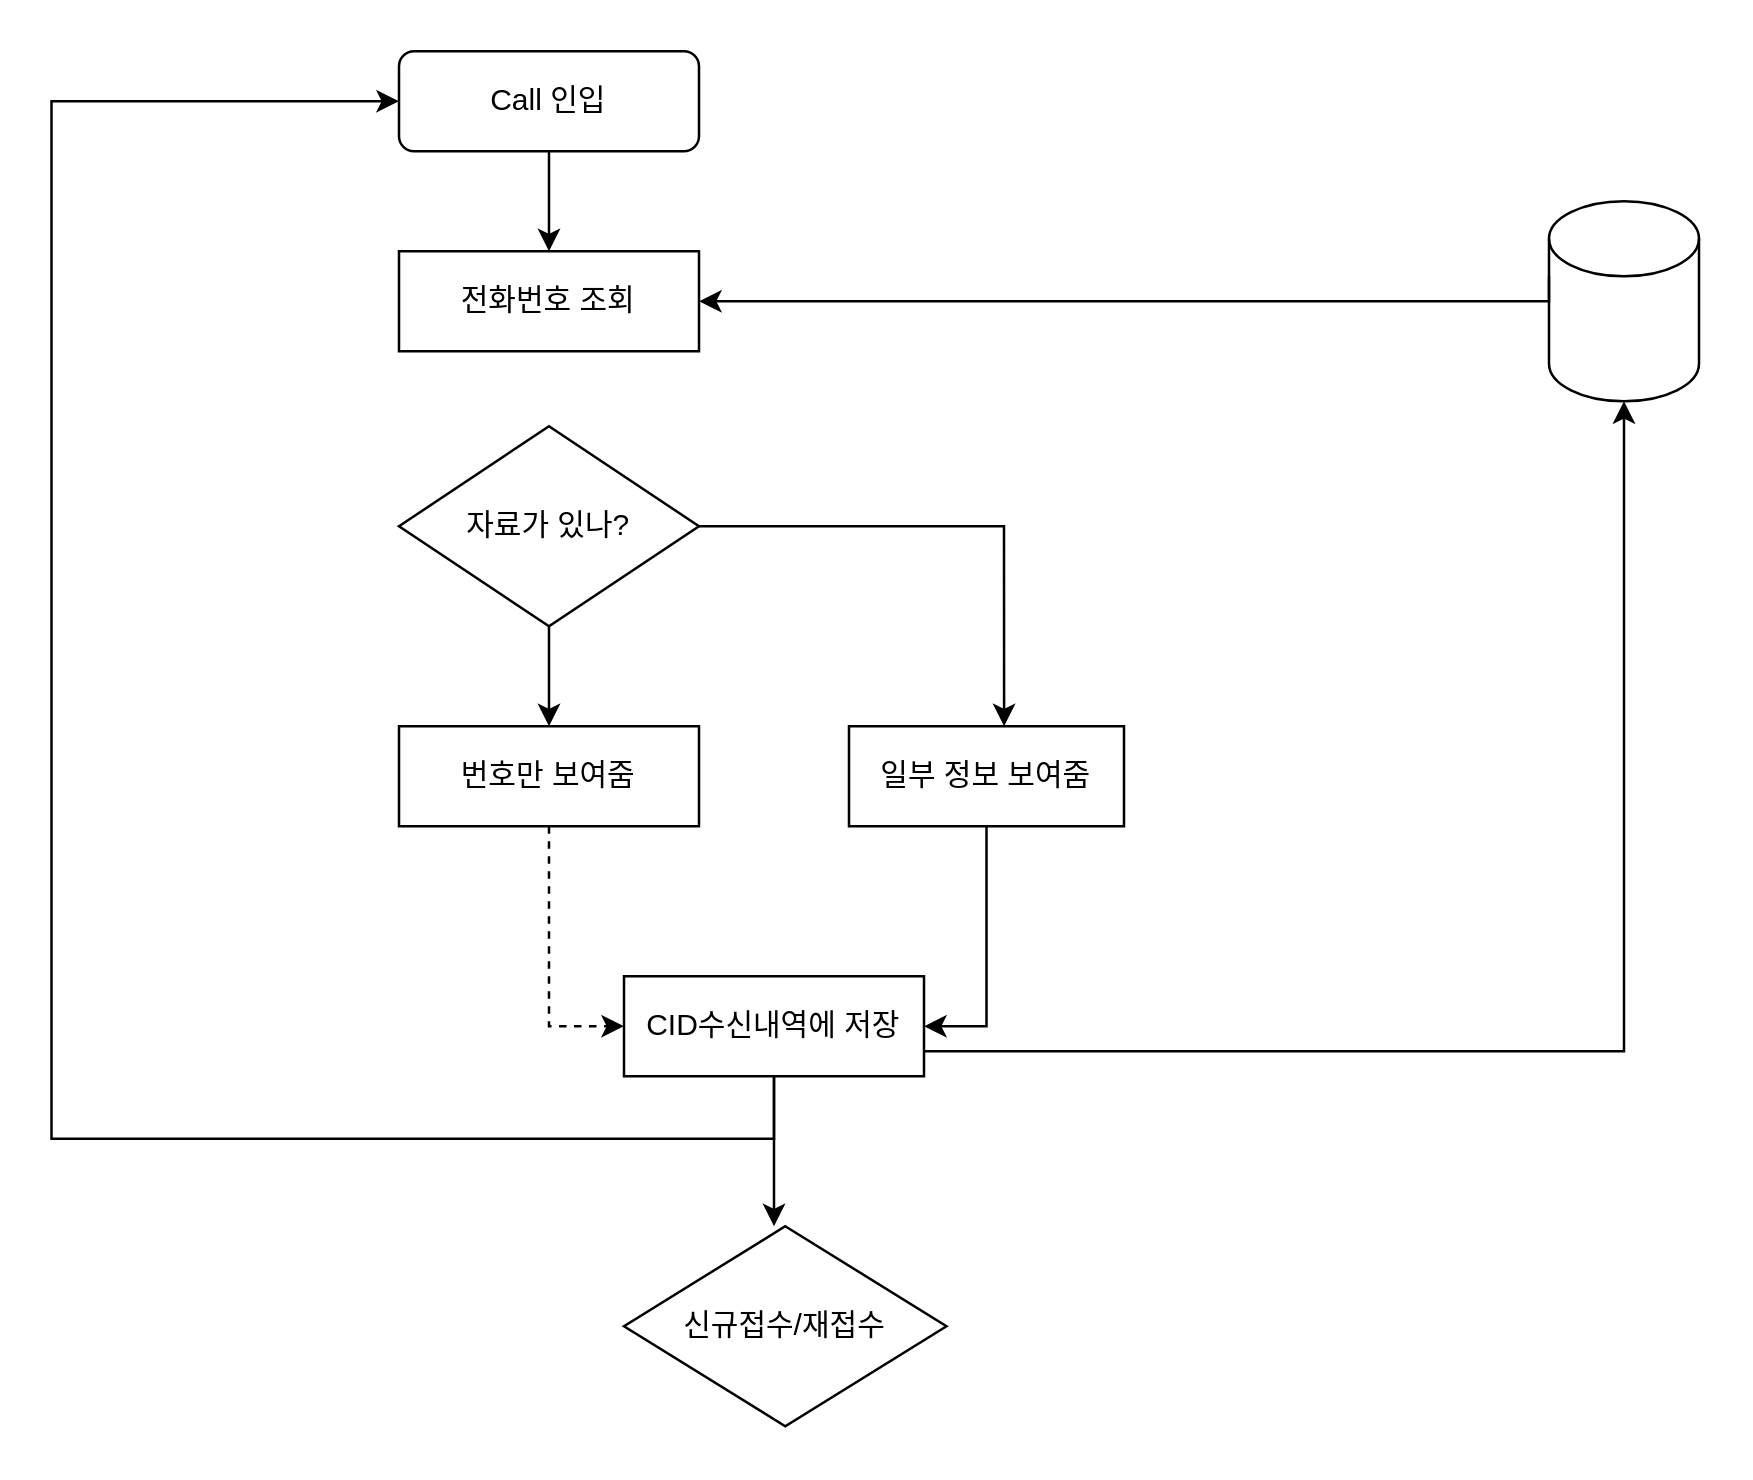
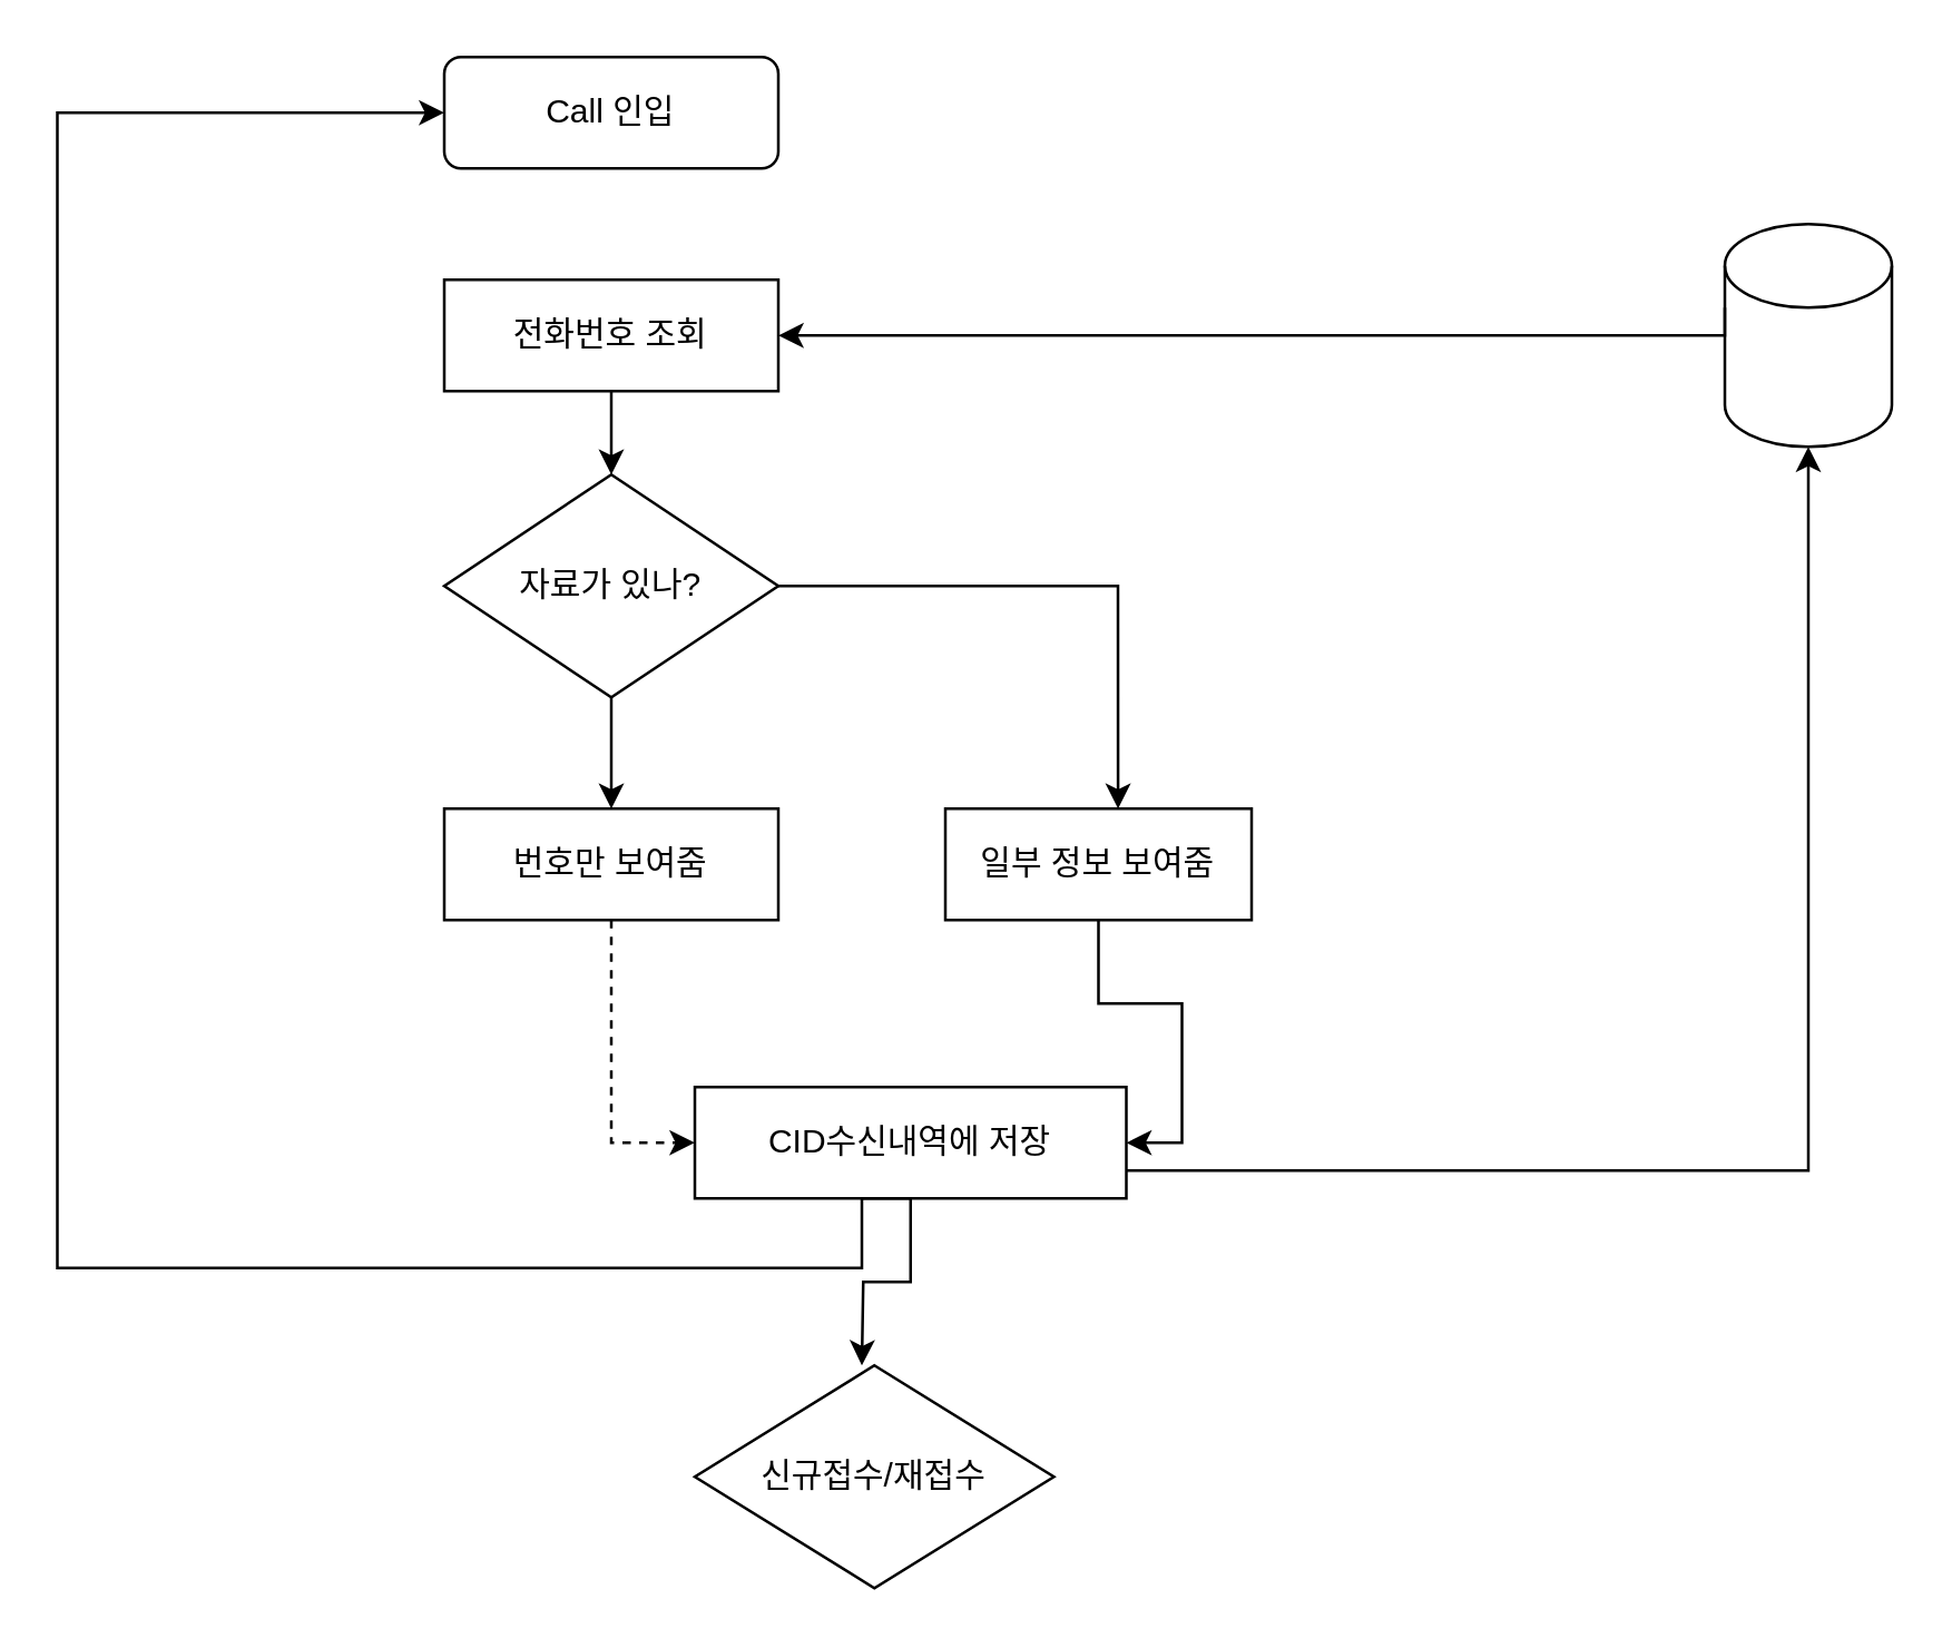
  <mxCell id="0" />
  <mxCell id="1" parent="0" />
- <mxCell id="2" style="edgeStyle=orthogonalEdgeStyle;rounded=0;orthogonalLoop=1;jettySize=auto;html=1;exitX=0.5;exitY=1;exitDx=0;exitDy=0;" edge="1" parent="1" source="3" target="7"><mxGeometry relative="1" as="geometry" /></mxCell>
  <mxCell id="3" value="Call 인입" style="whiteSpace=wrap;html=1;rounded=1;" vertex="1" parent="1"><mxGeometry x="159" y="20" width="120" height="40" as="geometry" /></mxCell>
  <mxCell id="4" value="" style="shape=cylinder3;whiteSpace=wrap;html=1;boundedLbl=1;backgroundOutline=1;size=15;" vertex="1" parent="1"><mxGeometry x="619" y="80" width="60" height="80" as="geometry" /></mxCell>
  <mxCell id="5" style="edgeStyle=orthogonalEdgeStyle;rounded=0;orthogonalLoop=1;jettySize=auto;html=1;entryX=1;entryY=0.5;entryDx=0;entryDy=0;" edge="1" parent="1" target="7"><mxGeometry relative="1" as="geometry"><mxPoint x="619" y="110" as="sourcePoint" /><mxPoint x="289" y="130" as="targetPoint" /><Array as="points"><mxPoint x="619" y="120" /></Array></mxGeometry></mxCell>
+ <mxCell id="6" style="edgeStyle=orthogonalEdgeStyle;rounded=0;orthogonalLoop=1;jettySize=auto;html=1;exitX=0.5;exitY=1;exitDx=0;exitDy=0;entryX=0.5;entryY=0;entryDx=0;entryDy=0;" edge="1" parent="1" source="7" target="10"><mxGeometry relative="1" as="geometry" /></mxCell>
  <mxCell id="7" value="전화번호 조회" style="rounded=0;whiteSpace=wrap;html=1;" vertex="1" parent="1"><mxGeometry x="159" y="100" width="120" height="40" as="geometry" /></mxCell>
  <mxCell id="8" style="edgeStyle=orthogonalEdgeStyle;rounded=0;orthogonalLoop=1;jettySize=auto;html=1;exitX=1;exitY=0.5;exitDx=0;exitDy=0;entryX=0.564;entryY=0;entryDx=0;entryDy=0;entryPerimeter=0;" edge="1" parent="1" source="10" target="14"><mxGeometry relative="1" as="geometry"><mxPoint x="399" y="270" as="targetPoint" /></mxGeometry></mxCell>
  <mxCell id="9" style="edgeStyle=orthogonalEdgeStyle;rounded=0;orthogonalLoop=1;jettySize=auto;html=1;exitX=0.5;exitY=1;exitDx=0;exitDy=0;entryX=0.5;entryY=0;entryDx=0;entryDy=0;" edge="1" parent="1" source="10" target="12"><mxGeometry relative="1" as="geometry" /></mxCell>
  <mxCell id="10" value="자료가 있나?" style="rhombus;whiteSpace=wrap;html=1;" vertex="1" parent="1"><mxGeometry x="159" y="170" width="120" height="80" as="geometry" /></mxCell>
  <mxCell id="11" style="edgeStyle=orthogonalEdgeStyle;rounded=0;orthogonalLoop=1;jettySize=auto;html=1;exitX=0.5;exitY=1;exitDx=0;exitDy=0;entryX=0;entryY=0.5;entryDx=0;entryDy=0;dashed=1;" edge="1" parent="1" source="12" target="17"><mxGeometry relative="1" as="geometry"><mxPoint x="219" y="420" as="targetPoint" /></mxGeometry></mxCell>
  <mxCell id="12" value="번호만 보여줌" style="rounded=0;whiteSpace=wrap;html=1;" vertex="1" parent="1"><mxGeometry x="159" y="290" width="120" height="40" as="geometry" /></mxCell>
  <mxCell id="13" style="edgeStyle=orthogonalEdgeStyle;rounded=0;orthogonalLoop=1;jettySize=auto;html=1;exitX=0.5;exitY=1;exitDx=0;exitDy=0;entryX=1;entryY=0.5;entryDx=0;entryDy=0;" edge="1" parent="1" source="14" target="17"><mxGeometry relative="1" as="geometry"><mxPoint x="394" y="420" as="targetPoint" /></mxGeometry></mxCell>
  <mxCell id="14" value="일부 정보 보여줌" style="rounded=0;whiteSpace=wrap;html=1;" vertex="1" parent="1"><mxGeometry x="339" y="290" width="110" height="40" as="geometry" /></mxCell>
  <mxCell id="15" style="edgeStyle=orthogonalEdgeStyle;rounded=0;orthogonalLoop=1;jettySize=auto;html=1;exitX=0.5;exitY=1;exitDx=0;exitDy=0;" edge="1" parent="1" source="17"><mxGeometry relative="1" as="geometry"><mxPoint x="309" y="490" as="targetPoint" /></mxGeometry></mxCell>
  <mxCell id="16" style="edgeStyle=orthogonalEdgeStyle;rounded=0;orthogonalLoop=1;jettySize=auto;html=1;exitX=0.5;exitY=1;exitDx=0;exitDy=0;entryX=0;entryY=0.5;entryDx=0;entryDy=0;" edge="1" parent="1" source="17" target="3"><mxGeometry relative="1" as="geometry"><mxPoint x="29" y="40" as="targetPoint" /><Array as="points"><mxPoint x="309" y="455" /><mxPoint x="20" y="455" /><mxPoint x="20" y="40" /></Array></mxGeometry></mxCell>
- <mxCell id="17" value="CID수신내역에 저장" style="rounded=0;whiteSpace=wrap;html=1;" vertex="1" parent="1"><mxGeometry x="249" y="390" width="120" height="40" as="geometry" /></mxCell>
+ <mxCell id="17" value="CID수신내역에 저장" style="rounded=0;whiteSpace=wrap;html=1;" vertex="1" parent="1"><mxGeometry x="249" y="390" width="155" height="40" as="geometry" /></mxCell>
  <mxCell id="18" style="edgeStyle=orthogonalEdgeStyle;rounded=0;orthogonalLoop=1;jettySize=auto;html=1;exitX=1;exitY=0.75;exitDx=0;exitDy=0;entryX=0.5;entryY=1;entryDx=0;entryDy=0;entryPerimeter=0;" edge="1" parent="1" source="17" target="4"><mxGeometry relative="1" as="geometry" /></mxCell>
  <mxCell id="19" value="신규접수/재접수" style="rhombus;whiteSpace=wrap;html=1;" vertex="1" parent="1"><mxGeometry x="249" y="490" width="129" height="80" as="geometry" /></mxCell>
